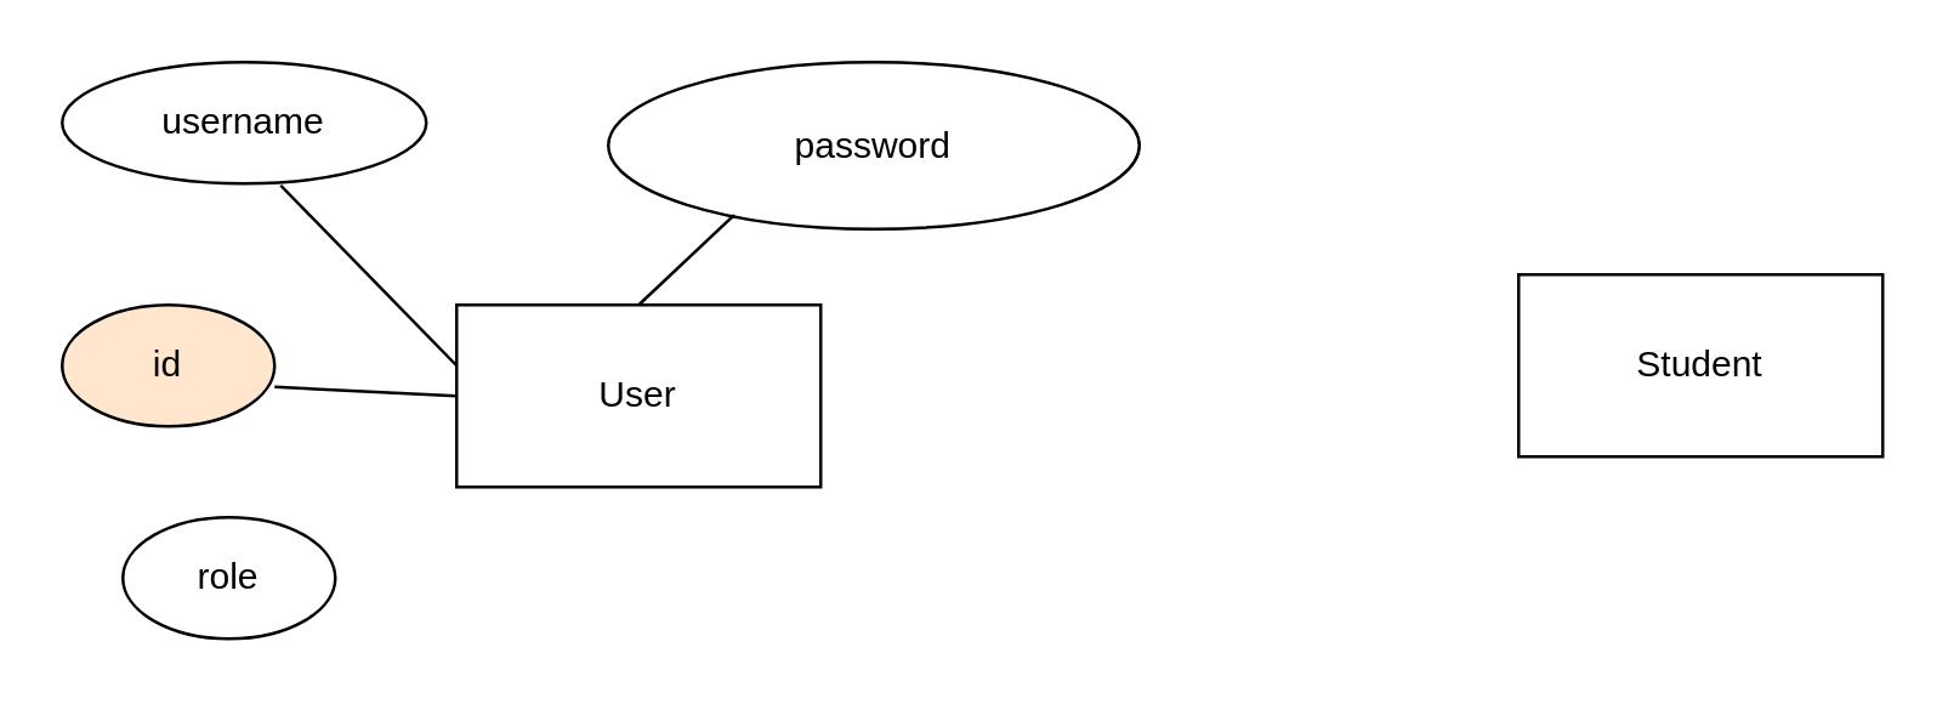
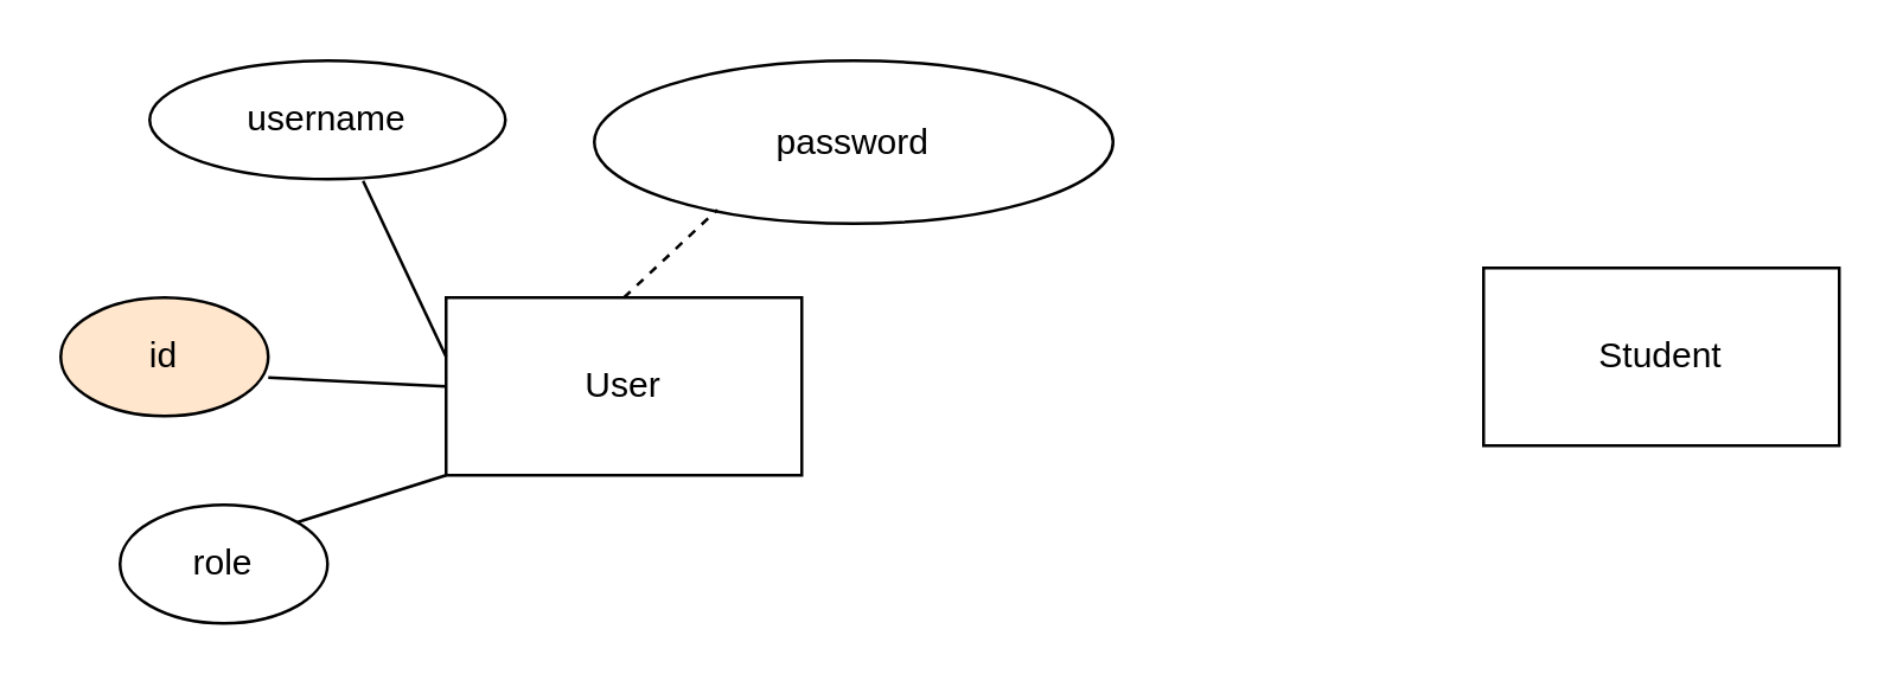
  <mxCell id="0" />
  <mxCell id="1" parent="0" />
  <mxCell id="2" value="User" style="rounded=0;whiteSpace=wrap;html=1;" vertex="1" parent="1"><mxGeometry x="150" y="100" width="120" height="60" as="geometry" /></mxCell>
- <mxCell id="3" value="username" style="ellipse;whiteSpace=wrap;html=1;" vertex="1" parent="1"><mxGeometry x="20" y="20" width="120" height="40" as="geometry" /></mxCell>
+ <mxCell id="3" value="username" style="ellipse;whiteSpace=wrap;html=1;" vertex="1" parent="1"><mxGeometry x="50" y="20" width="120" height="40" as="geometry" /></mxCell>
  <mxCell id="4" value="id" style="ellipse;whiteSpace=wrap;html=1;fillColor=#ffe6cc;" vertex="1" parent="1"><mxGeometry y="100" width="70" height="40" as="geometry" x="20" /></mxCell>
  <mxCell id="5" value="password" style="ellipse;whiteSpace=wrap;html=1;" vertex="1" parent="1"><mxGeometry x="200" y="20" width="175" height="55" as="geometry" /></mxCell>
  <mxCell id="6" value="" style="endArrow=none;html=1;rounded=0;entryX=1;entryY=0.675;entryDx=0;entryDy=0;entryPerimeter=0;exitX=0;exitY=0.5;exitDx=0;exitDy=0;" edge="1" parent="1" source="2" target="4"><mxGeometry width="50" height="50" relative="1" as="geometry"><mxPoint x="420" y="270" as="sourcePoint" /><mxPoint x="470" y="220" as="targetPoint" /></mxGeometry></mxCell>
  <mxCell id="7" value="" style="endArrow=none;html=1;rounded=0;entryX=0.6;entryY=1.015;entryDx=0;entryDy=0;entryPerimeter=0;" edge="1" parent="1" target="3"><mxGeometry width="50" height="50" relative="1" as="geometry"><mxPoint x="150" y="120" as="sourcePoint" /><mxPoint x="100" y="137" as="targetPoint" /></mxGeometry></mxCell>
- <mxCell id="8" value="" style="endArrow=none;html=1;rounded=0;entryX=0.237;entryY=0.915;entryDx=0;entryDy=0;entryPerimeter=0;exitX=0.5;exitY=0;exitDx=0;exitDy=0;" edge="1" parent="1" source="2" target="5"><mxGeometry width="50" height="50" relative="1" as="geometry"><mxPoint x="160" y="130" as="sourcePoint" /><mxPoint x="132" y="70.6" as="targetPoint" /></mxGeometry></mxCell>
+ <mxCell id="8" value="" style="endArrow=none;html=1;rounded=0;entryX=0.237;entryY=0.915;entryDx=0;entryDy=0;entryPerimeter=0;exitX=0.5;exitY=0;exitDx=0;exitDy=0;dashed=1;" edge="1" parent="1" source="2" target="5"><mxGeometry width="50" height="50" relative="1" as="geometry"><mxPoint x="160" y="130" as="sourcePoint" /><mxPoint x="132" y="70.6" as="targetPoint" /></mxGeometry></mxCell>
  <mxCell id="9" value="role" style="ellipse;whiteSpace=wrap;html=1;" vertex="1" parent="1"><mxGeometry x="40" y="170" width="70" height="40" as="geometry" /></mxCell>
+ <mxCell id="10" value="" style="endArrow=none;html=1;rounded=0;entryX=1;entryY=0;entryDx=0;entryDy=0;exitX=0;exitY=1;exitDx=0;exitDy=0;" edge="1" parent="1" source="2" target="9"><mxGeometry width="50" height="50" relative="1" as="geometry"><mxPoint x="160" y="140" as="sourcePoint" /><mxPoint x="100" y="137" as="targetPoint" /></mxGeometry></mxCell>
  <mxCell id="11" value="Student" style="rounded=0;whiteSpace=wrap;html=1;" vertex="1" parent="1"><mxGeometry x="500" y="90" width="120" height="60" as="geometry" /></mxCell>
